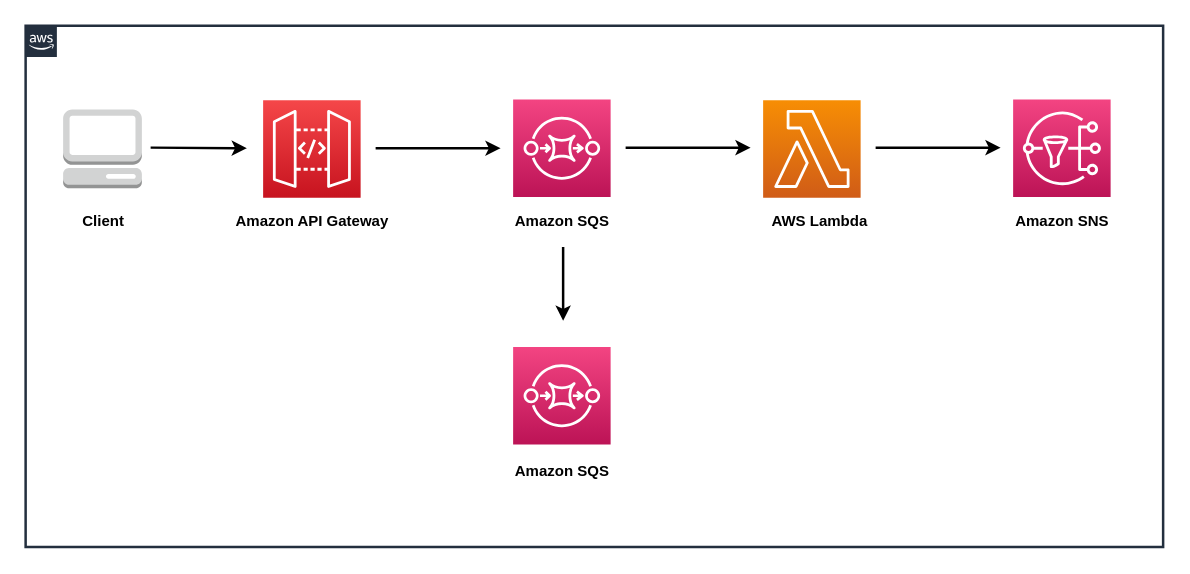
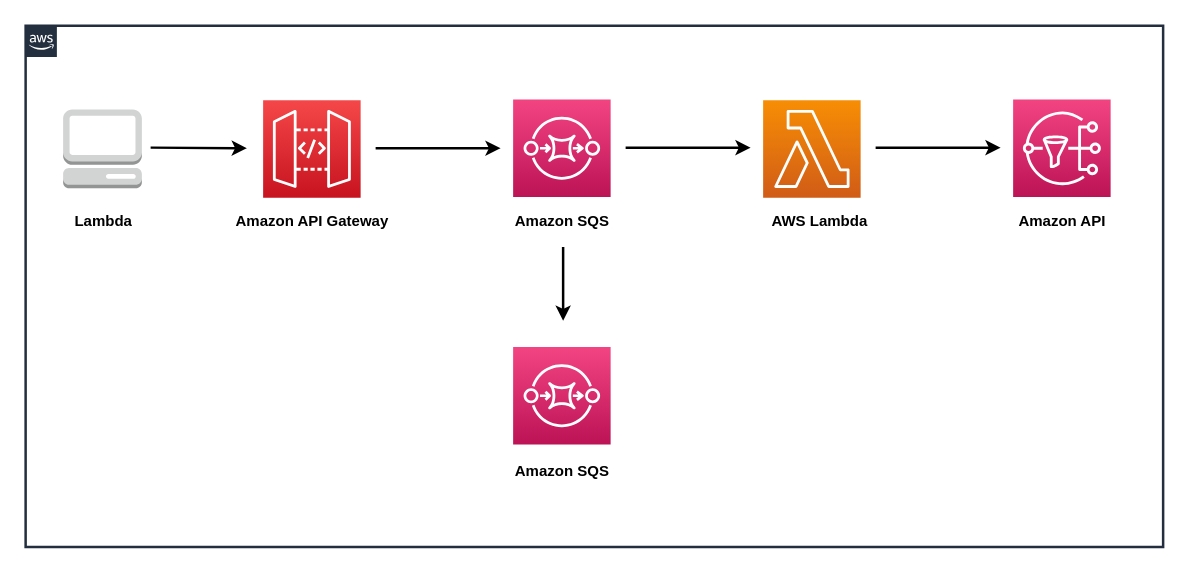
  <mxCell id="0" />
  <mxCell id="1" parent="0" />
  <mxCell id="2" value="" style="outlineConnect=0;dashed=0;verticalLabelPosition=bottom;verticalAlign=top;align=center;html=1;shape=mxgraph.aws3.management_console;fillColor=#D2D3D3;gradientColor=none;" vertex="1" parent="1"><mxGeometry x="50" y="87" width="63" height="63" as="geometry" /></mxCell>
- <mxCell id="3" value="Client" style="text;html=1;align=center;verticalAlign=middle;resizable=0;points=[];autosize=1;fontStyle=1" vertex="1" parent="1"><mxGeometry x="56.5" y="167" width="50" height="20" as="geometry" /></mxCell>
+ <mxCell id="3" value="Lambda" style="text;html=1;align=center;verticalAlign=middle;resizable=0;points=[];autosize=1;fontStyle=1" vertex="1" parent="1"><mxGeometry x="56.5" y="167" width="50" height="20" as="geometry" /></mxCell>
  <mxCell id="4" value="" style="outlineConnect=0;fontColor=#232F3E;gradientColor=#F54749;gradientDirection=north;fillColor=#C7131F;strokeColor=#ffffff;dashed=0;verticalLabelPosition=bottom;verticalAlign=top;align=center;html=1;fontSize=12;fontStyle=0;aspect=fixed;shape=mxgraph.aws4.resourceIcon;resIcon=mxgraph.aws4.api_gateway;" vertex="1" parent="1"><mxGeometry x="210" y="79.5" width="78" height="78" as="geometry" /></mxCell>
  <mxCell id="5" value="" style="outlineConnect=0;fontColor=#232F3E;gradientColor=#F34482;gradientDirection=north;fillColor=#BC1356;strokeColor=#ffffff;dashed=0;verticalLabelPosition=bottom;verticalAlign=top;align=center;html=1;fontSize=12;fontStyle=0;aspect=fixed;shape=mxgraph.aws4.resourceIcon;resIcon=mxgraph.aws4.sqs;" vertex="1" parent="1"><mxGeometry x="410" y="79" width="78" height="78" as="geometry" /></mxCell>
  <mxCell id="6" value="" style="outlineConnect=0;fontColor=#232F3E;gradientColor=#F78E04;gradientDirection=north;fillColor=#D05C17;strokeColor=#ffffff;dashed=0;verticalLabelPosition=bottom;verticalAlign=top;align=center;html=1;fontSize=12;fontStyle=0;aspect=fixed;shape=mxgraph.aws4.resourceIcon;resIcon=mxgraph.aws4.lambda;" vertex="1" parent="1"><mxGeometry x="610" y="79.5" width="78" height="78" as="geometry" /></mxCell>
  <mxCell id="7" value="" style="outlineConnect=0;fontColor=#232F3E;gradientColor=#F34482;gradientDirection=north;fillColor=#BC1356;strokeColor=#ffffff;dashed=0;verticalLabelPosition=bottom;verticalAlign=top;align=center;html=1;fontSize=12;fontStyle=0;aspect=fixed;shape=mxgraph.aws4.resourceIcon;resIcon=mxgraph.aws4.sns;" vertex="1" parent="1"><mxGeometry x="810" y="79" width="78" height="78" as="geometry" /></mxCell>
  <mxCell id="8" value="" style="outlineConnect=0;fontColor=#232F3E;gradientColor=#F34482;gradientDirection=north;fillColor=#BC1356;strokeColor=#ffffff;dashed=0;verticalLabelPosition=bottom;verticalAlign=top;align=center;html=1;fontSize=12;fontStyle=0;aspect=fixed;shape=mxgraph.aws4.resourceIcon;resIcon=mxgraph.aws4.sqs;" vertex="1" parent="1"><mxGeometry x="410" y="277" width="78" height="78" as="geometry" /></mxCell>
  <mxCell id="9" value="" style="endArrow=classic;html=1;strokeWidth=2;" edge="1" parent="1"><mxGeometry width="50" height="50" relative="1" as="geometry"><mxPoint x="300" y="118" as="sourcePoint" /><mxPoint x="400" y="118" as="targetPoint" /></mxGeometry></mxCell>
  <mxCell id="10" value="" style="endArrow=classic;html=1;strokeWidth=2;" edge="1" parent="1"><mxGeometry width="50" height="50" relative="1" as="geometry"><mxPoint x="500" y="117.5" as="sourcePoint" /><mxPoint x="600" y="117.5" as="targetPoint" /></mxGeometry></mxCell>
  <mxCell id="11" value="" style="endArrow=classic;html=1;strokeWidth=2;" edge="1" parent="1"><mxGeometry width="50" height="50" relative="1" as="geometry"><mxPoint x="700" y="117.5" as="sourcePoint" /><mxPoint x="800" y="117.5" as="targetPoint" /></mxGeometry></mxCell>
  <mxCell id="12" value="" style="endArrow=classic;html=1;strokeWidth=2;" edge="1" parent="1"><mxGeometry width="50" height="50" relative="1" as="geometry"><mxPoint x="450" y="197" as="sourcePoint" /><mxPoint x="450" y="256" as="targetPoint" /></mxGeometry></mxCell>
  <mxCell id="13" value="" style="endArrow=classic;html=1;strokeWidth=2;" edge="1" parent="1"><mxGeometry width="50" height="50" relative="1" as="geometry"><mxPoint x="120" y="117.5" as="sourcePoint" /><mxPoint x="197" y="118" as="targetPoint" /></mxGeometry></mxCell>
  <mxCell id="14" value="Amazon API Gateway" style="text;html=1;align=center;verticalAlign=middle;resizable=0;points=[];autosize=1;fontStyle=1" vertex="1" parent="1"><mxGeometry x="179" y="167" width="140" height="20" as="geometry" /></mxCell>
  <mxCell id="15" value="Amazon SQS" style="text;html=1;align=center;verticalAlign=middle;resizable=0;points=[];autosize=1;fontStyle=1" vertex="1" parent="1"><mxGeometry x="404" y="367" width="90" height="20" as="geometry" /></mxCell>
  <mxCell id="16" value="Amazon SQS" style="text;html=1;align=center;verticalAlign=middle;resizable=0;points=[];autosize=1;fontStyle=1" vertex="1" parent="1"><mxGeometry x="404" y="167" width="90" height="20" as="geometry" /></mxCell>
- <mxCell id="17" value="Amazon SNS" style="text;html=1;align=center;verticalAlign=middle;resizable=0;points=[];autosize=1;fontStyle=1" vertex="1" parent="1"><mxGeometry x="804" y="167" width="90" height="20" as="geometry" /></mxCell>
+ <mxCell id="17" value="Amazon API" style="text;html=1;align=center;verticalAlign=middle;resizable=0;points=[];autosize=1;fontStyle=1" vertex="1" parent="1"><mxGeometry x="804" y="167" width="90" height="20" as="geometry" /></mxCell>
  <mxCell id="18" value="AWS Lambda" style="text;html=1;align=center;verticalAlign=middle;resizable=0;points=[];autosize=1;fontStyle=1" vertex="1" parent="1"><mxGeometry x="610" y="167" width="90" height="20" as="geometry" /></mxCell>
  <mxCell id="19" value="" style="points=[[0,0],[0.25,0],[0.5,0],[0.75,0],[1,0],[1,0.25],[1,0.5],[1,0.75],[1,1],[0.75,1],[0.5,1],[0.25,1],[0,1],[0,0.75],[0,0.5],[0,0.25]];outlineConnect=0;gradientColor=none;html=1;whiteSpace=wrap;fontSize=12;fontStyle=0;shape=mxgraph.aws4.group;grIcon=mxgraph.aws4.group_aws_cloud_alt;strokeColor=#232F3E;fillColor=none;verticalAlign=top;align=left;spacingLeft=30;fontColor=#232F3E;dashed=0;strokeWidth=2;" vertex="1" parent="1"><mxGeometry x="20" y="20" width="910" height="417" as="geometry" /></mxCell>
